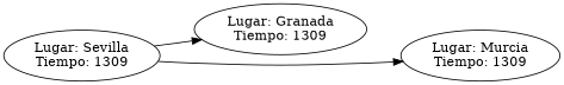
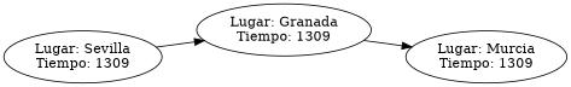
  digraph {
    rankdir=LR
    n1 [label="Lugar: Sevilla\nTiempo: 1309"]
    n2 [label="Lugar: Granada\nTiempo: 1309"]
    n3 [label="Lugar: Murcia\nTiempo: 1309"]
    n1 -> n2
-   n1 -> n3
+   n2 -> n3
  }
